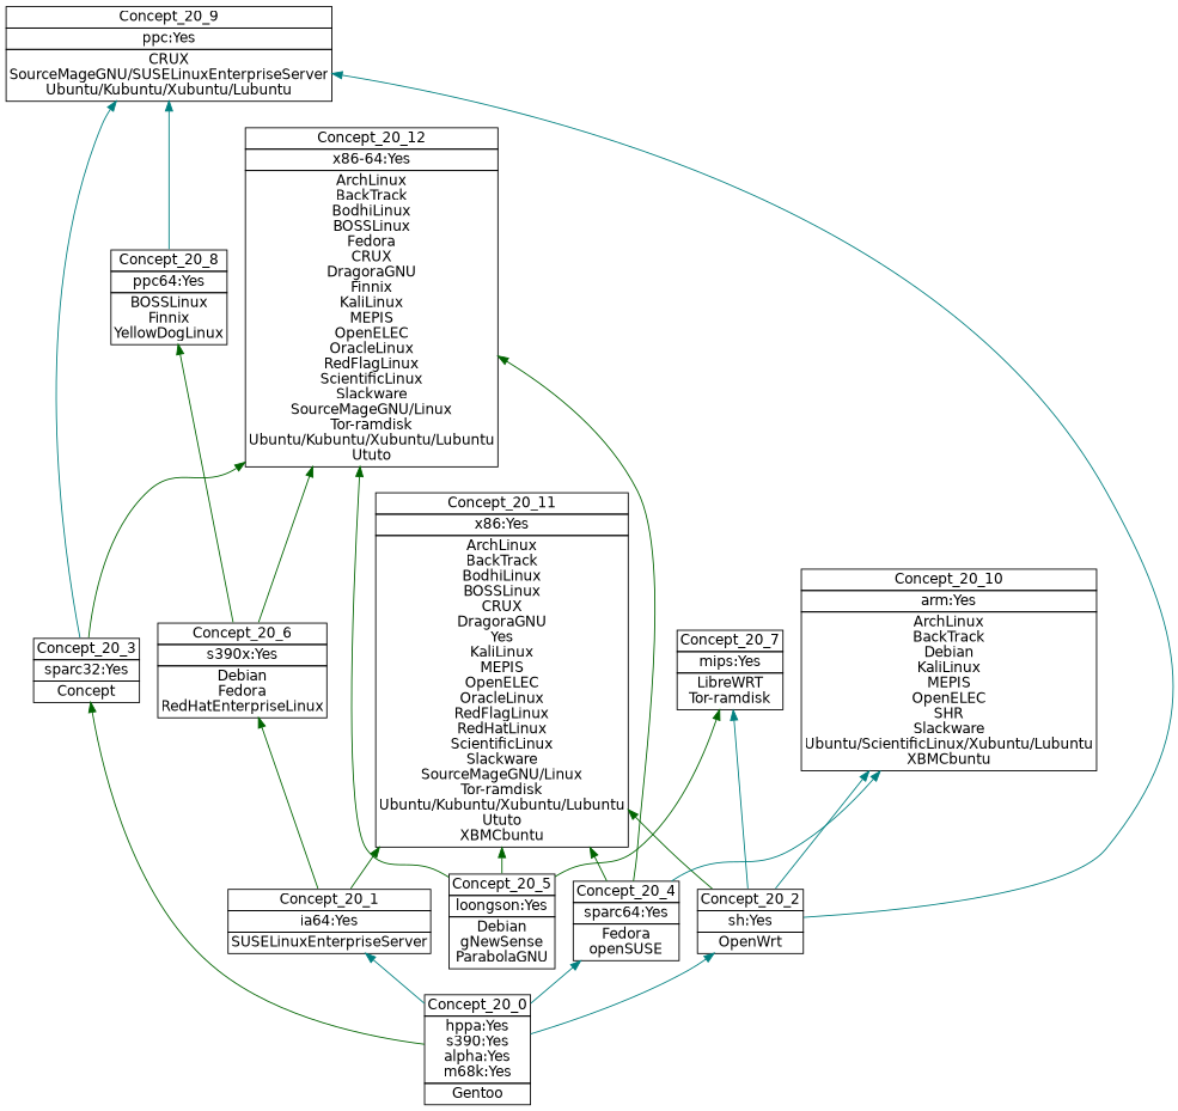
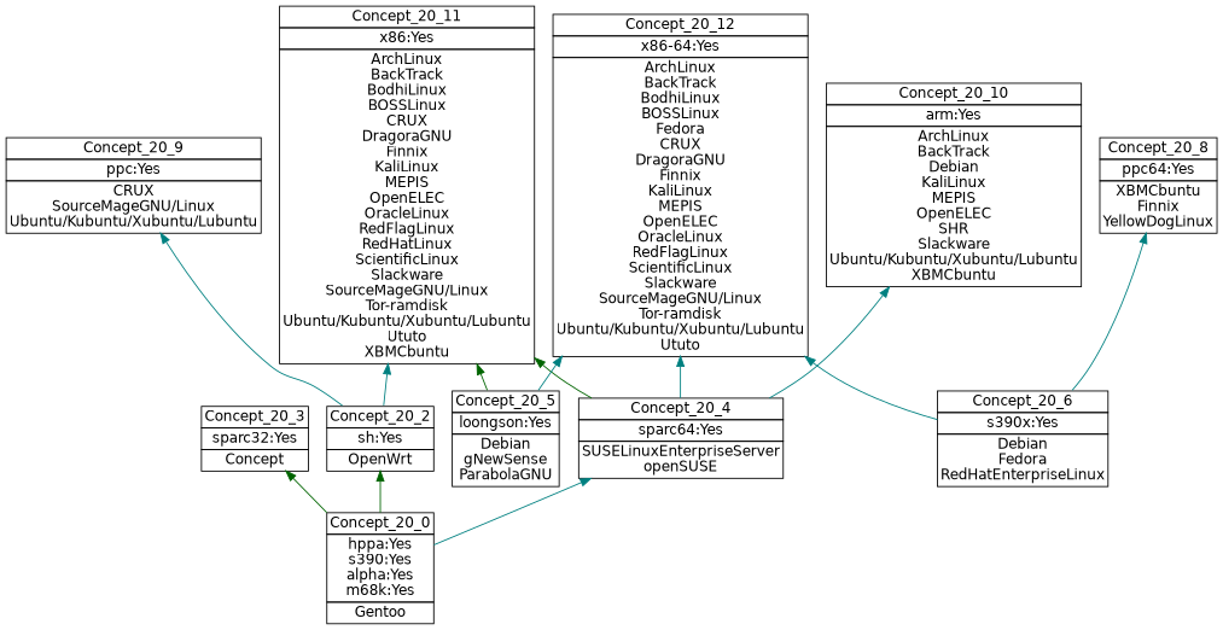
  digraph {
    nodesep=0.2
    rankdir=BT
    ranksep=0.3
    node [fontname="DejaVu Sans" margin="0.03,0.03" shape=none]
    edge [color=teal headport=p tailport=p]
    n1 [label=<<table border="0" cellborder="1" cellspacing="0" port="p"><tr><td>Concept_20_0</td></tr><tr><td>hppa:Yes<br/>s390:Yes<br/>alpha:Yes<br/>m68k:Yes<br/></td></tr><tr><td>Gentoo<br/></td></tr></table>>]
-   n2 [label=<<table border="0" cellborder="1" cellspacing="0" port="p"><tr><td>Concept_20_1</td></tr><tr><td>ia64:Yes<br/></td></tr><tr><td>SUSELinuxEnterpriseServer<br/></td></tr></table>>]
    n3 [label=<<table border="0" cellborder="1" cellspacing="0" port="p"><tr><td>Concept_20_3</td></tr><tr><td>sparc32:Yes<br/></td></tr><tr><td>Concept<br/></td></tr></table>>]
    n4 [label=<<table border="0" cellborder="1" cellspacing="0" port="p"><tr><td>Concept_20_2</td></tr><tr><td>sh:Yes<br/></td></tr><tr><td>OpenWrt<br/></td></tr></table>>]
-   n5 [label=<<table border="0" cellborder="1" cellspacing="0" port="p"><tr><td>Concept_20_4</td></tr><tr><td>sparc64:Yes<br/></td></tr><tr><td>Fedora<br/>openSUSE<br/></td></tr></table>>]
+   n5 [label=<<table border="0" cellborder="1" cellspacing="0" port="p"><tr><td>Concept_20_4</td></tr><tr><td>sparc64:Yes<br/></td></tr><tr><td>SUSELinuxEnterpriseServer<br/>openSUSE<br/></td></tr></table>>]
    n6 [label=<<table border="0" cellborder="1" cellspacing="0" port="p"><tr><td>Concept_20_6</td></tr><tr><td>s390x:Yes<br/></td></tr><tr><td>Debian<br/>Fedora<br/>RedHatEnterpriseLinux<br/></td></tr></table>>]
-   n7 [label=<<table border="0" cellborder="1" cellspacing="0" port="p"><tr><td>Concept_20_11</td></tr><tr><td>x86:Yes<br/></td></tr><tr><td>ArchLinux<br/>BackTrack<br/>BodhiLinux<br/>BOSSLinux<br/>CRUX<br/>DragoraGNU<br/>Yes<br/>KaliLinux<br/>MEPIS<br/>OpenELEC<br/>OracleLinux<br/>RedFlagLinux<br/>RedHatLinux<br/>ScientificLinux<br/>Slackware<br/>SourceMageGNU/Linux<br/>Tor-ramdisk<br/>Ubuntu/Kubuntu/Xubuntu/Lubuntu<br/>Ututo<br/>XBMCbuntu<br/></td></tr></table>>]
-   n8 [label=<<table border="0" cellborder="1" cellspacing="0" port="p"><tr><td>Concept_20_9</td></tr><tr><td>ppc:Yes<br/></td></tr><tr><td>CRUX<br/>SourceMageGNU/SUSELinuxEnterpriseServer<br/>Ubuntu/Kubuntu/Xubuntu/Lubuntu<br/></td></tr></table>>]
+   n7 [label=<<table border="0" cellborder="1" cellspacing="0" port="p"><tr><td>Concept_20_11</td></tr><tr><td>x86:Yes<br/></td></tr><tr><td>ArchLinux<br/>BackTrack<br/>BodhiLinux<br/>BOSSLinux<br/>CRUX<br/>DragoraGNU<br/>Finnix<br/>KaliLinux<br/>MEPIS<br/>OpenELEC<br/>OracleLinux<br/>RedFlagLinux<br/>RedHatLinux<br/>ScientificLinux<br/>Slackware<br/>SourceMageGNU/Linux<br/>Tor-ramdisk<br/>Ubuntu/Kubuntu/Xubuntu/Lubuntu<br/>Ututo<br/>XBMCbuntu<br/></td></tr></table>>]
+   n8 [label=<<table border="0" cellborder="1" cellspacing="0" port="p"><tr><td>Concept_20_9</td></tr><tr><td>ppc:Yes<br/></td></tr><tr><td>CRUX<br/>SourceMageGNU/Linux<br/>Ubuntu/Kubuntu/Xubuntu/Lubuntu<br/></td></tr></table>>]
    n9 [label=<<table border="0" cellborder="1" cellspacing="0" port="p"><tr><td>Concept_20_12</td></tr><tr><td>x86-64:Yes<br/></td></tr><tr><td>ArchLinux<br/>BackTrack<br/>BodhiLinux<br/>BOSSLinux<br/>Fedora<br/>CRUX<br/>DragoraGNU<br/>Finnix<br/>KaliLinux<br/>MEPIS<br/>OpenELEC<br/>OracleLinux<br/>RedFlagLinux<br/>ScientificLinux<br/>Slackware<br/>SourceMageGNU/Linux<br/>Tor-ramdisk<br/>Ubuntu/Kubuntu/Xubuntu/Lubuntu<br/>Ututo<br/></td></tr></table>>]
-   n10 [label=<<table border="0" cellborder="1" cellspacing="0" port="p"><tr><td>Concept_20_7</td></tr><tr><td>mips:Yes<br/></td></tr><tr><td>LibreWRT<br/>Tor-ramdisk<br/></td></tr></table>>]
-   n11 [label=<<table border="0" cellborder="1" cellspacing="0" port="p"><tr><td>Concept_20_10</td></tr><tr><td>arm:Yes<br/></td></tr><tr><td>ArchLinux<br/>BackTrack<br/>Debian<br/>KaliLinux<br/>MEPIS<br/>OpenELEC<br/>SHR<br/>Slackware<br/>Ubuntu/ScientificLinux/Xubuntu/Lubuntu<br/>XBMCbuntu<br/></td></tr></table>>]
-   n12 [label=<<table border="0" cellborder="1" cellspacing="0" port="p"><tr><td>Concept_20_8</td></tr><tr><td>ppc64:Yes<br/></td></tr><tr><td>BOSSLinux<br/>Finnix<br/>YellowDogLinux<br/></td></tr></table>>]
+   n11 [label=<<table border="0" cellborder="1" cellspacing="0" port="p"><tr><td>Concept_20_10</td></tr><tr><td>arm:Yes<br/></td></tr><tr><td>ArchLinux<br/>BackTrack<br/>Debian<br/>KaliLinux<br/>MEPIS<br/>OpenELEC<br/>SHR<br/>Slackware<br/>Ubuntu/Kubuntu/Xubuntu/Lubuntu<br/>XBMCbuntu<br/></td></tr></table>>]
+   n12 [label=<<table border="0" cellborder="1" cellspacing="0" port="p"><tr><td>Concept_20_8</td></tr><tr><td>ppc64:Yes<br/></td></tr><tr><td>XBMCbuntu<br/>Finnix<br/>YellowDogLinux<br/></td></tr></table>>]
    n13 [label=<<table border="0" cellborder="1" cellspacing="0" port="p"><tr><td>Concept_20_5</td></tr><tr><td>loongson:Yes<br/></td></tr><tr><td>Debian<br/>gNewSense<br/>ParabolaGNU<br/></td></tr></table>>]
-   n1 -> n2
    n1 -> n3 [color=darkgreen]
-   n1 -> n4
+   n1 -> n4 [color=darkgreen]
    n1 -> n5
-   n2 -> n6 [color=darkgreen]
-   n2 -> n7 [color=darkgreen]
-   n3 -> n8
-   n3 -> n9 [color=darkgreen]
-   n4 -> n7 [color=darkgreen]
+   n4 -> n7
    n4 -> n8
-   n4 -> n10
-   n4 -> n11
    n5 -> n7 [color=darkgreen]
-   n5 -> n9 [color=darkgreen]
+   n5 -> n9
    n5 -> n11
-   n6 -> n9 [color=darkgreen]
-   n6 -> n12 [color=darkgreen]
-   n12 -> n8
+   n6 -> n9
+   n6 -> n12
    n13 -> n7 [color=darkgreen]
-   n13 -> n9 [color=darkgreen]
-   n13 -> n10 [color=darkgreen]
+   n13 -> n9
  }
